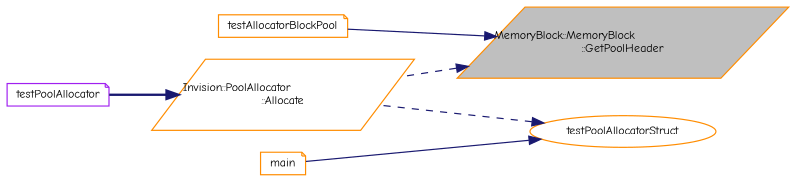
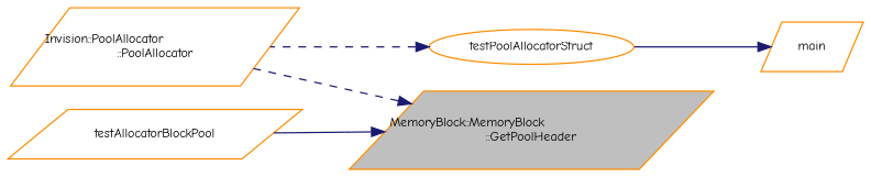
  digraph {
    fontname="Comic Neue"
    rankdir=RL
    node [color=darkorange fillcolor=white fontname="Comic Neue" fontsize=10 shape=parallelogram style=filled]
    edge [color=midnightblue dir=back fontname="Comic Neue" fontsize=10 labelfontname=Helvetica labelfontsize=10 style=dashed]
    n1 [fillcolor=grey75 fontcolor=black height=0.2 label="MemoryBlock::MemoryBlock\l::GetPoolHeader" width=0.4]
-   n2 [height=0.2 label="Invision::PoolAllocator\l::Allocate" width=0.4]
-   n3 [height=0.2 label=testAllocatorBlockPool shape=note width=0.4]
-   n4 [color=purple height=0.2 label=testPoolAllocator shape=note width=0.4]
+   n2 [height=0.2 label="Invision::PoolAllocator\l::PoolAllocator" width=0.4]
+   n3 [height=0.2 label=testAllocatorBlockPool width=0.4]
    n5 [height=0.2 label=testPoolAllocatorStruct shape=ellipse width=0.4]
-   n6 [height=0.2 label=main shape=note width=0.4]
+   n6 [height=0.2 label=main width=0.4]
    n1 -> n2
    n1 -> n3 [style=solid]
-   n2 -> n4 [style=bold]
    n5 -> n2
-   n5 -> n6 [style=solid]
+   n6 -> n5 [style=solid]
  }
